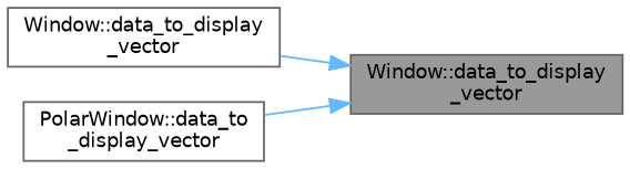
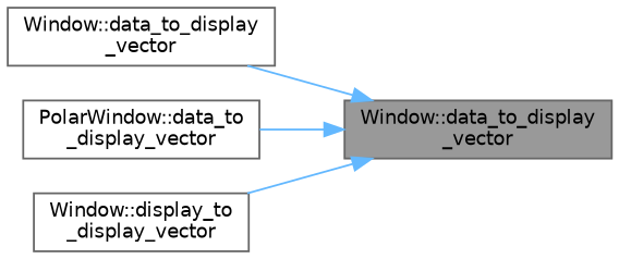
  digraph {
    rankdir=RL
    node [color=grey40 fillcolor=white fontname=Helvetica fontsize=10 shape=box style=filled]
    edge [color=steelblue1 dir=back fontname=Helvetica fontsize=10 labelfontname=Helvetica labelfontsize=10 style=solid]
    n1 [color=gray40 fillcolor=grey60 fontcolor=black height=0.2 label="Window::data_to_display\l_vector" width=0.4]
    n2 [height=0.2 label="Window::data_to_display\l_vector" width=0.4]
    n3 [height=0.2 label="PolarWindow::data_to\l_display_vector" width=0.4]
+   n4 [height=0.2 label="Window::display_to\l_display_vector" width=0.4]
    n1 -> n2
    n1 -> n3
+   n1 -> n4
  }
